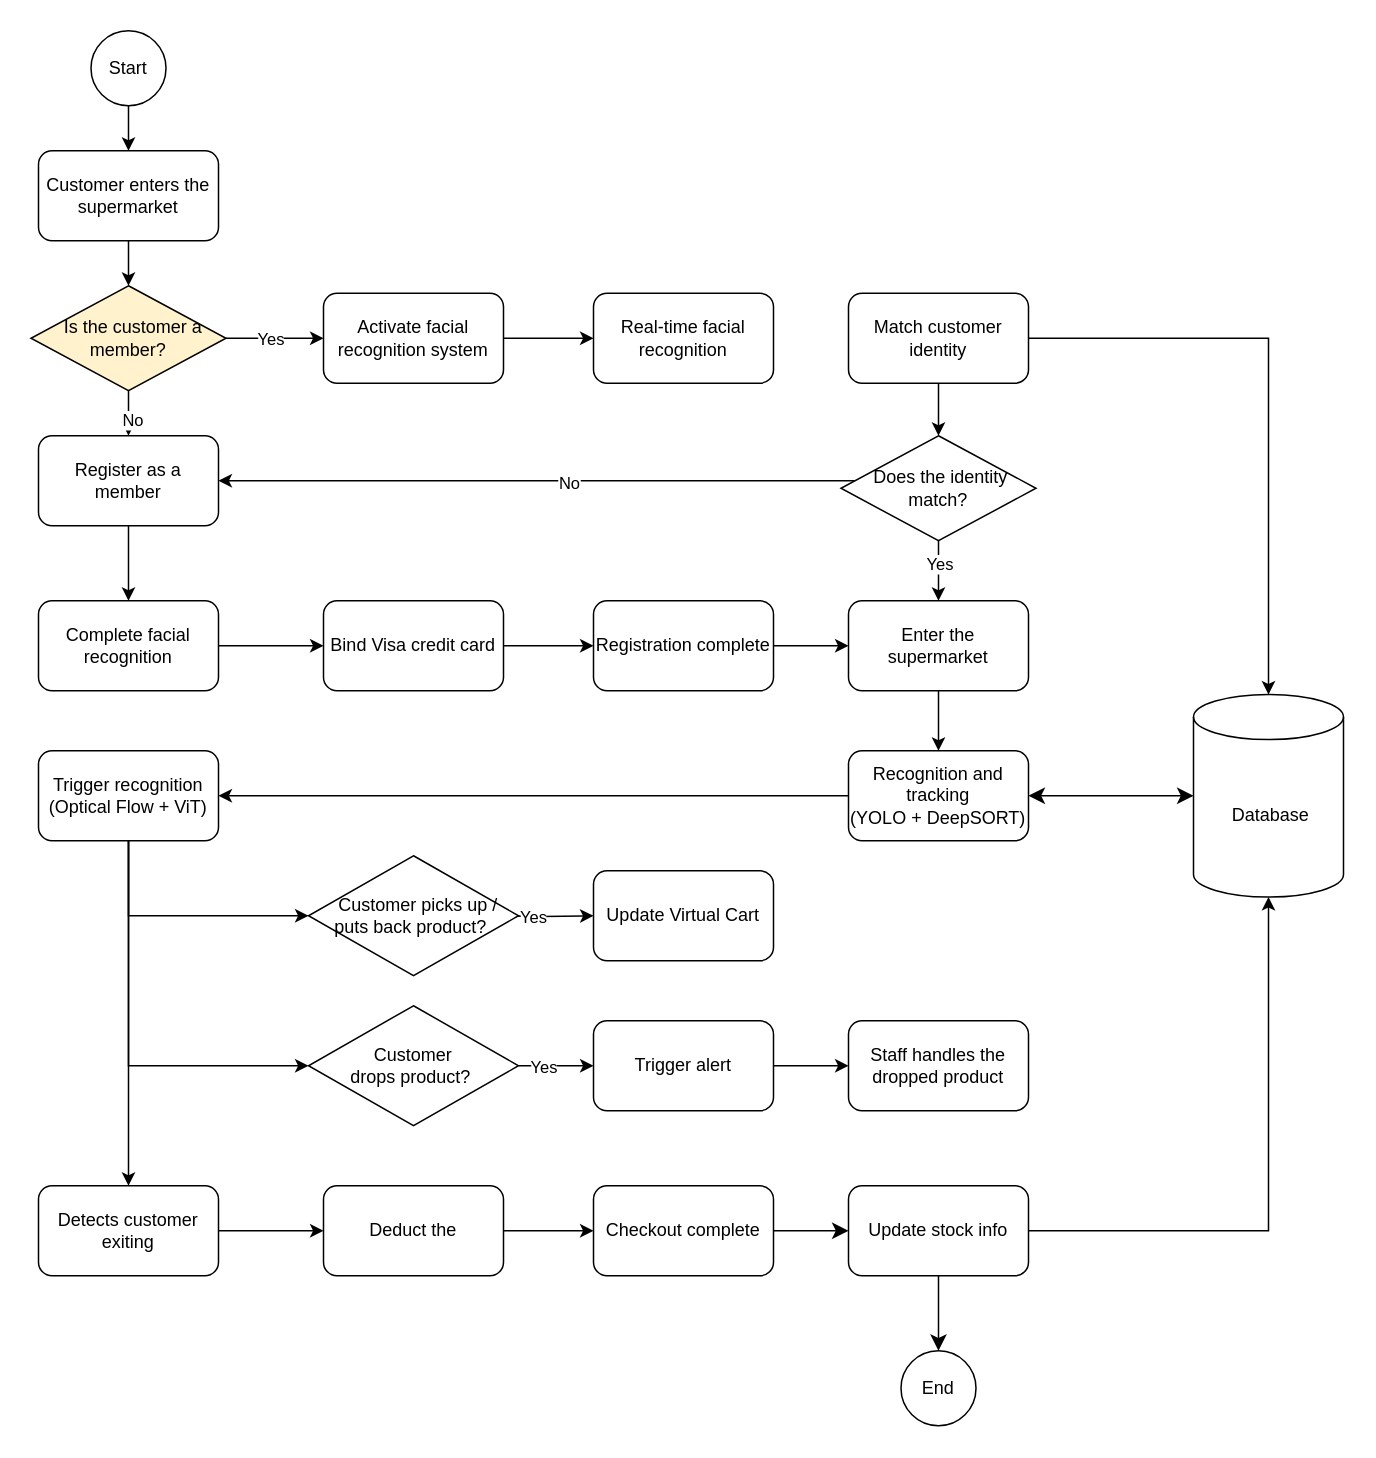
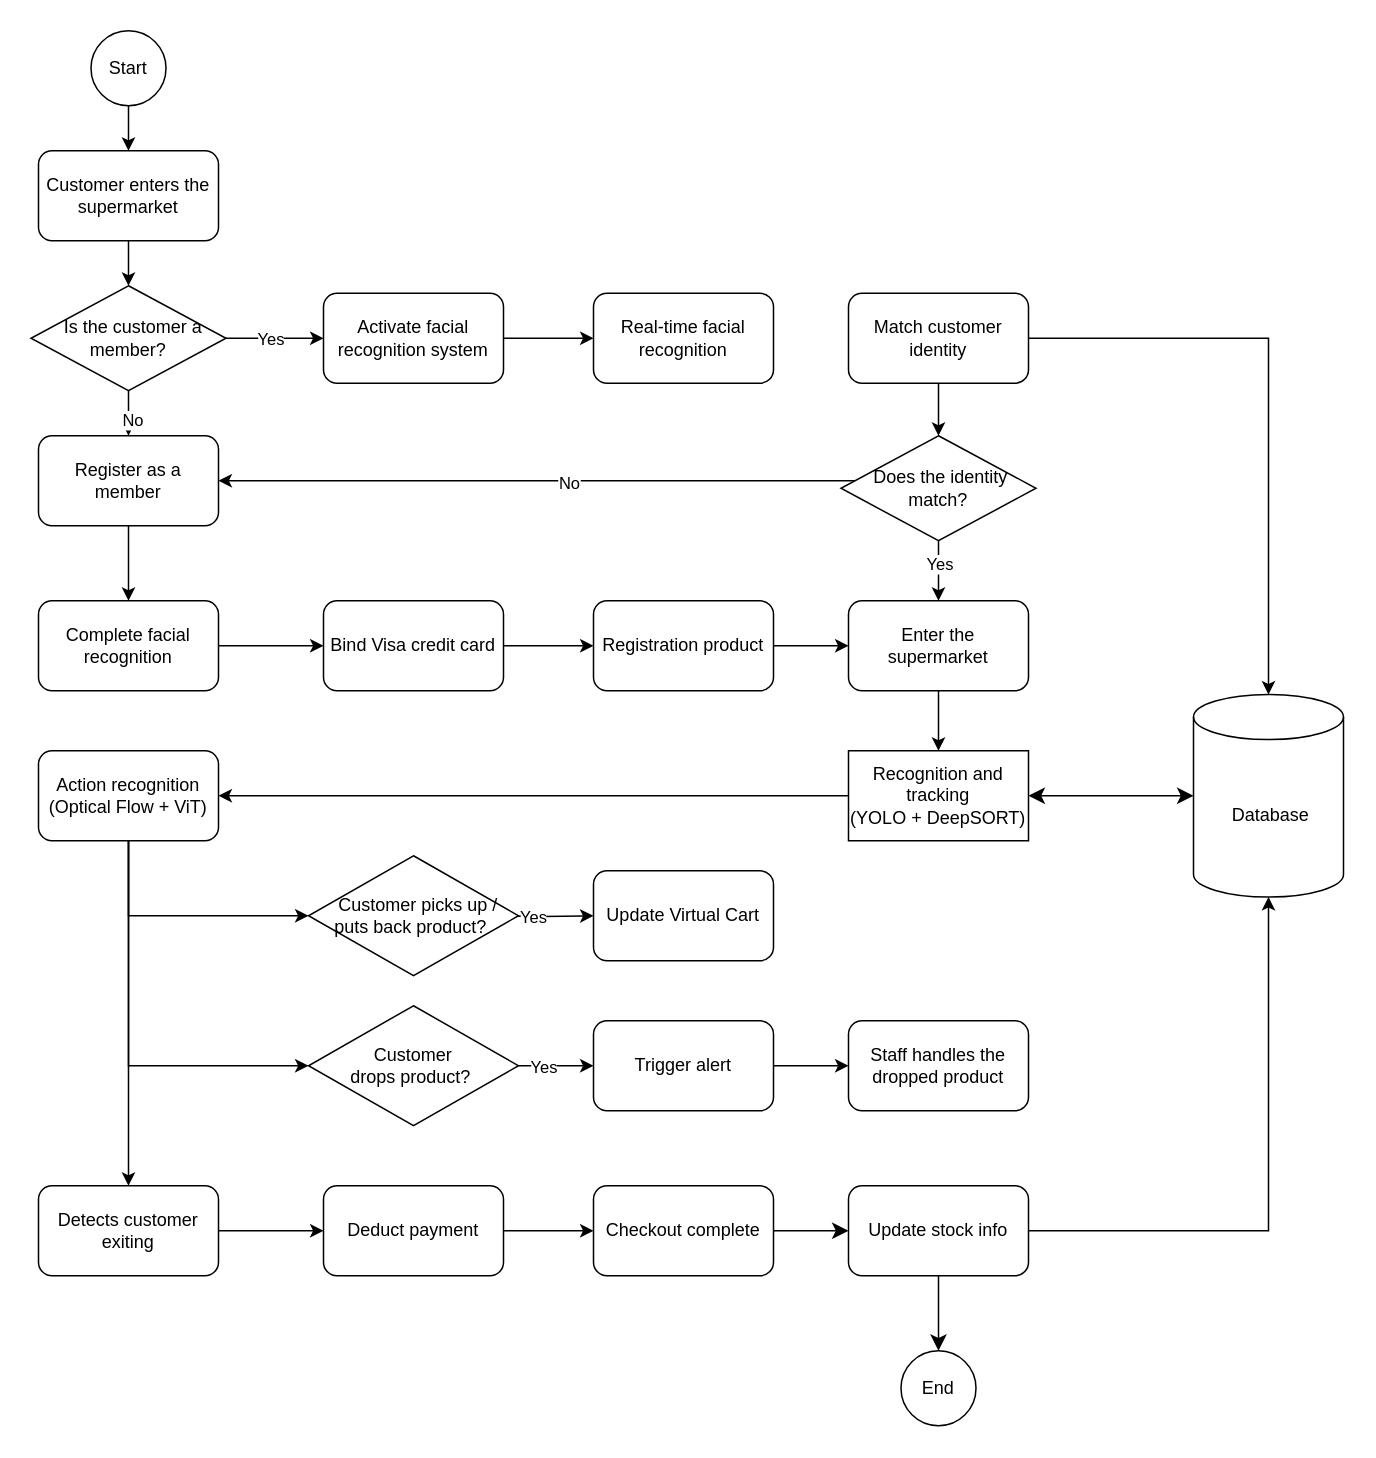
  <mxCell id="0" />
  <mxCell id="1" parent="0" />
  <mxCell id="2" value="&lt;div&gt;&lt;p class=&quot;p1&quot;&gt;Start&lt;/p&gt;&lt;/div&gt;" style="ellipse;whiteSpace=wrap;html=1;aspect=fixed;" parent="1" vertex="1"><mxGeometry x="60" y="20" width="50" height="50" as="geometry" /></mxCell>
  <mxCell id="3" value="" style="edgeStyle=orthogonalEdgeStyle;rounded=0;orthogonalLoop=1;jettySize=auto;html=1;" parent="1" source="4" target="9" edge="1"><mxGeometry relative="1" as="geometry" /></mxCell>
  <mxCell id="4" value="&lt;p class=&quot;p1&quot;&gt;Customer enters the supermarket&lt;/p&gt;" style="rounded=1;whiteSpace=wrap;html=1;" parent="1" vertex="1"><mxGeometry x="25" y="100" width="120" height="60" as="geometry" /></mxCell>
  <mxCell id="5" value="" style="edgeStyle=orthogonalEdgeStyle;rounded=0;orthogonalLoop=1;jettySize=auto;html=1;" parent="1" source="6" target="13" edge="1"><mxGeometry relative="1" as="geometry" /></mxCell>
  <mxCell id="6" value="&lt;p class=&quot;p1&quot;&gt;Activate facial recognition system&lt;/p&gt;" style="rounded=1;whiteSpace=wrap;html=1;" parent="1" vertex="1"><mxGeometry x="215" y="195" width="120" height="60" as="geometry" /></mxCell>
  <mxCell id="7" value="" style="edgeStyle=orthogonalEdgeStyle;rounded=0;orthogonalLoop=1;jettySize=auto;html=1;" parent="1" source="9" target="24" edge="1"><mxGeometry relative="1" as="geometry" /></mxCell>
  <mxCell id="8" value="No" style="edgeLabel;html=1;align=center;verticalAlign=middle;resizable=0;points=[];" parent="7" vertex="1" connectable="0"><mxGeometry x="-0.224" y="2" relative="1" as="geometry"><mxPoint as="offset" /></mxGeometry></mxCell>
- <mxCell id="9" value="&lt;p class=&quot;p1&quot;&gt;&amp;nbsp; Is the customer a member?&lt;/p&gt;" style="rhombus;whiteSpace=wrap;html=1;fillColor=#fff2cc;" parent="1" vertex="1"><mxGeometry x="20" y="190" width="130" height="70" as="geometry" /></mxCell>
+ <mxCell id="9" value="&lt;p class=&quot;p1&quot;&gt;&amp;nbsp; Is the customer a member?&lt;/p&gt;" style="rhombus;whiteSpace=wrap;html=1;" parent="1" vertex="1"><mxGeometry x="20" y="190" width="130" height="70" as="geometry" /></mxCell>
  <mxCell id="10" value="" style="endArrow=classic;html=1;rounded=0;exitX=1;exitY=0.5;exitDx=0;exitDy=0;entryX=0;entryY=0.5;entryDx=0;entryDy=0;" parent="1" source="9" target="6" edge="1"><mxGeometry width="50" height="50" relative="1" as="geometry"><mxPoint x="265" y="230" as="sourcePoint" /><mxPoint x="315" y="180" as="targetPoint" /></mxGeometry></mxCell>
  <mxCell id="11" value="Yes" style="edgeLabel;html=1;align=center;verticalAlign=middle;resizable=0;points=[];" parent="10" vertex="1" connectable="0"><mxGeometry x="-0.093" y="7" relative="1" as="geometry"><mxPoint y="7" as="offset" /></mxGeometry></mxCell>
  <mxCell id="12" value="" style="endArrow=classic;html=1;rounded=0;exitX=0.5;exitY=1;exitDx=0;exitDy=0;" parent="1" source="2" target="4" edge="1"><mxGeometry width="50" height="50" relative="1" as="geometry"><mxPoint x="265" y="230" as="sourcePoint" /><mxPoint x="315" y="180" as="targetPoint" /></mxGeometry></mxCell>
  <mxCell id="13" value="&lt;br&gt;Real-time facial recognition&lt;div&gt;&lt;br/&gt;&lt;/div&gt;" style="whiteSpace=wrap;html=1;rounded=1;" parent="1" vertex="1"><mxGeometry x="395" y="195" width="120" height="60" as="geometry" /></mxCell>
  <mxCell id="14" value="" style="edgeStyle=orthogonalEdgeStyle;rounded=0;orthogonalLoop=1;jettySize=auto;html=1;" parent="1" source="16" target="17" edge="1"><mxGeometry relative="1" as="geometry" /></mxCell>
  <mxCell id="15" value="" style="edgeStyle=orthogonalEdgeStyle;rounded=0;orthogonalLoop=1;jettySize=auto;html=1;" parent="1" source="16" target="22" edge="1"><mxGeometry relative="1" as="geometry" /></mxCell>
  <mxCell id="16" value="&lt;p class=&quot;p1&quot;&gt;Match customer identity&lt;/p&gt;" style="whiteSpace=wrap;html=1;rounded=1;" parent="1" vertex="1"><mxGeometry x="565" y="195" width="120" height="60" as="geometry" /></mxCell>
  <mxCell id="17" value="&amp;nbsp;Database" style="shape=cylinder3;whiteSpace=wrap;html=1;boundedLbl=1;backgroundOutline=1;size=15;" parent="1" vertex="1"><mxGeometry x="795" y="462.5" width="100" height="135" as="geometry" /></mxCell>
  <mxCell id="18" value="" style="edgeStyle=orthogonalEdgeStyle;rounded=0;orthogonalLoop=1;jettySize=auto;html=1;" parent="1" source="22" target="24" edge="1"><mxGeometry relative="1" as="geometry"><Array as="points"><mxPoint x="425" y="320" /><mxPoint x="425" y="320" /></Array></mxGeometry></mxCell>
  <mxCell id="19" value="No" style="edgeLabel;html=1;align=center;verticalAlign=middle;resizable=0;points=[];" parent="18" vertex="1" connectable="0"><mxGeometry x="-0.1" y="1" relative="1" as="geometry"><mxPoint as="offset" /></mxGeometry></mxCell>
  <mxCell id="20" value="" style="edgeStyle=orthogonalEdgeStyle;rounded=0;orthogonalLoop=1;jettySize=auto;html=1;" parent="1" source="22" target="26" edge="1"><mxGeometry relative="1" as="geometry" /></mxCell>
  <mxCell id="21" value="Yes" style="edgeLabel;html=1;align=center;verticalAlign=middle;resizable=0;points=[];" parent="20" vertex="1" connectable="0"><mxGeometry x="-0.247" relative="1" as="geometry"><mxPoint as="offset" /></mxGeometry></mxCell>
  <mxCell id="22" value="&amp;nbsp;Does the identity match?" style="rhombus;whiteSpace=wrap;html=1;" parent="1" vertex="1"><mxGeometry x="560" y="290" width="130" height="70" as="geometry" /></mxCell>
  <mxCell id="23" value="" style="edgeStyle=orthogonalEdgeStyle;rounded=0;orthogonalLoop=1;jettySize=auto;html=1;" parent="1" source="24" target="28" edge="1"><mxGeometry relative="1" as="geometry" /></mxCell>
  <mxCell id="24" value="&lt;p class=&quot;p1&quot;&gt;Register as a member&lt;/p&gt;" style="rounded=1;whiteSpace=wrap;html=1;" parent="1" vertex="1"><mxGeometry x="25" y="290" width="120" height="60" as="geometry" /></mxCell>
  <mxCell id="25" value="" style="edgeStyle=orthogonalEdgeStyle;rounded=0;orthogonalLoop=1;jettySize=auto;html=1;" parent="1" source="26" target="34" edge="1"><mxGeometry relative="1" as="geometry" /></mxCell>
  <mxCell id="26" value="&lt;p class=&quot;p1&quot;&gt;Enter the supermarket&lt;/p&gt;" style="rounded=1;whiteSpace=wrap;html=1;" parent="1" vertex="1"><mxGeometry x="565" y="400" width="120" height="60" as="geometry" /></mxCell>
  <mxCell id="27" value="" style="edgeStyle=orthogonalEdgeStyle;rounded=0;orthogonalLoop=1;jettySize=auto;html=1;" parent="1" source="28" target="30" edge="1"><mxGeometry relative="1" as="geometry" /></mxCell>
  <mxCell id="28" value="&lt;p class=&quot;p1&quot;&gt;Complete facial recognition&lt;/p&gt;" style="whiteSpace=wrap;html=1;rounded=1;" parent="1" vertex="1"><mxGeometry x="25" y="400" width="120" height="60" as="geometry" /></mxCell>
  <mxCell id="29" value="" style="edgeStyle=orthogonalEdgeStyle;rounded=0;orthogonalLoop=1;jettySize=auto;html=1;" parent="1" source="30" target="32" edge="1"><mxGeometry relative="1" as="geometry" /></mxCell>
  <mxCell id="30" value="&lt;p class=&quot;p1&quot;&gt;Bind Visa credit card&lt;/p&gt;" style="whiteSpace=wrap;html=1;rounded=1;" parent="1" vertex="1"><mxGeometry x="215" y="400" width="120" height="60" as="geometry" /></mxCell>
  <mxCell id="31" value="" style="edgeStyle=orthogonalEdgeStyle;rounded=0;orthogonalLoop=1;jettySize=auto;html=1;" parent="1" source="32" target="26" edge="1"><mxGeometry relative="1" as="geometry" /></mxCell>
- <mxCell id="32" value="&lt;p class=&quot;p1&quot;&gt;Registration complete&lt;/p&gt;" style="whiteSpace=wrap;html=1;rounded=1;" parent="1" vertex="1"><mxGeometry x="395" y="400" width="120" height="60" as="geometry" /></mxCell>
+ <mxCell id="32" value="&lt;p class=&quot;p1&quot;&gt;Registration product&lt;/p&gt;" style="whiteSpace=wrap;html=1;rounded=1;" parent="1" vertex="1"><mxGeometry x="395" y="400" width="120" height="60" as="geometry" /></mxCell>
  <mxCell id="33" value="" style="edgeStyle=orthogonalEdgeStyle;rounded=0;orthogonalLoop=1;jettySize=auto;html=1;" parent="1" source="34" target="36" edge="1"><mxGeometry relative="1" as="geometry" /></mxCell>
- <mxCell id="34" value="Recognition and tracking&lt;div&gt;(YOLO + DeepSORT)&lt;/div&gt;" style="whiteSpace=wrap;html=1;rounded=1;" parent="1" vertex="1"><mxGeometry x="565" y="500" width="120" height="60" as="geometry" /></mxCell>
+ <mxCell id="34" value="Recognition and tracking&lt;div&gt;(YOLO + DeepSORT)&lt;/div&gt;" style="whiteSpace=wrap;html=1;rounded=0;" parent="1" vertex="1"><mxGeometry x="565" y="500" width="120" height="60" as="geometry" /></mxCell>
  <mxCell id="35" value="" style="edgeStyle=orthogonalEdgeStyle;rounded=0;orthogonalLoop=1;jettySize=auto;html=1;" parent="1" source="36" target="47" edge="1"><mxGeometry relative="1" as="geometry" /></mxCell>
- <mxCell id="36" value="Trigger recognition&lt;div&gt;(&lt;span style=&quot;background-color: transparent; color: light-dark(rgb(0, 0, 0), rgb(255, 255, 255));&quot;&gt;Optical Flow + ViT)&lt;/span&gt;&lt;/div&gt;" style="whiteSpace=wrap;html=1;rounded=1;" parent="1" vertex="1"><mxGeometry x="25" y="500" width="120" height="60" as="geometry" /></mxCell>
+ <mxCell id="36" value="Action recognition&lt;div&gt;(&lt;span style=&quot;background-color: transparent; color: light-dark(rgb(0, 0, 0), rgb(255, 255, 255));&quot;&gt;Optical Flow + ViT)&lt;/span&gt;&lt;/div&gt;" style="whiteSpace=wrap;html=1;rounded=1;" parent="1" vertex="1"><mxGeometry x="25" y="500" width="120" height="60" as="geometry" /></mxCell>
  <mxCell id="37" value="" style="edgeStyle=orthogonalEdgeStyle;rounded=0;orthogonalLoop=1;jettySize=auto;html=1;" parent="1" target="40" edge="1"><mxGeometry relative="1" as="geometry"><mxPoint x="325" y="610" as="sourcePoint" /></mxGeometry></mxCell>
  <mxCell id="38" value="Yes" style="edgeLabel;html=1;align=center;verticalAlign=middle;resizable=0;points=[];" parent="37" vertex="1" connectable="0"><mxGeometry x="-0.263" y="-3" relative="1" as="geometry"><mxPoint x="4" y="-3" as="offset" /></mxGeometry></mxCell>
  <mxCell id="39" value="" style="endArrow=classic;html=1;rounded=0;exitX=0.75;exitY=1;exitDx=0;exitDy=0;entryX=0;entryY=0.5;entryDx=0;entryDy=0;" parent="1" target="48" edge="1"><mxGeometry width="50" height="50" relative="1" as="geometry"><mxPoint x="85" y="560" as="sourcePoint" /><mxPoint x="175" y="610" as="targetPoint" /><Array as="points"><mxPoint x="85" y="590" /><mxPoint x="85" y="610" /></Array></mxGeometry></mxCell>
  <mxCell id="40" value="Update&amp;nbsp;&lt;span style=&quot;background-color: transparent; color: light-dark(rgb(0, 0, 0), rgb(255, 255, 255));&quot;&gt;Virtual Cart&lt;/span&gt;" style="whiteSpace=wrap;html=1;rounded=1;" parent="1" vertex="1"><mxGeometry x="395" y="580" width="120" height="60" as="geometry" /></mxCell>
  <mxCell id="41" value="" style="edgeStyle=orthogonalEdgeStyle;rounded=0;orthogonalLoop=1;jettySize=auto;html=1;exitX=1;exitY=0.5;exitDx=0;exitDy=0;entryX=0;entryY=0.5;entryDx=0;entryDy=0;" parent="1" target="44" edge="1" source="49"><mxGeometry relative="1" as="geometry"><mxPoint x="325" y="790" as="sourcePoint" /><Array as="points"><mxPoint x="365" y="710" /><mxPoint x="365" y="710" /></Array></mxGeometry></mxCell>
  <mxCell id="42" value="Yes" style="edgeLabel;html=1;align=center;verticalAlign=middle;resizable=0;points=[];" parent="41" vertex="1" connectable="0"><mxGeometry x="-0.078" y="1" relative="1" as="geometry"><mxPoint x="-7" y="1" as="offset" /></mxGeometry></mxCell>
  <mxCell id="43" value="" style="edgeStyle=orthogonalEdgeStyle;rounded=0;orthogonalLoop=1;jettySize=auto;html=1;" parent="1" source="44" target="45" edge="1"><mxGeometry relative="1" as="geometry" /></mxCell>
  <mxCell id="44" value="&lt;p class=&quot;p1&quot;&gt;Trigger alert&lt;/p&gt;" style="whiteSpace=wrap;html=1;rounded=1;" parent="1" vertex="1"><mxGeometry x="395" y="680" width="120" height="60" as="geometry" /></mxCell>
  <mxCell id="45" value="&lt;p class=&quot;p1&quot;&gt;Staff handles the dropped product&lt;/p&gt;" style="whiteSpace=wrap;html=1;rounded=1;" parent="1" vertex="1"><mxGeometry x="565" y="680" width="120" height="60" as="geometry" /></mxCell>
  <mxCell id="46" value="" style="edgeStyle=orthogonalEdgeStyle;rounded=0;orthogonalLoop=1;jettySize=auto;html=1;" parent="1" source="47" target="51" edge="1"><mxGeometry relative="1" as="geometry" /></mxCell>
  <mxCell id="47" value="&lt;p class=&quot;p1&quot;&gt;D&lt;span style=&quot;background-color: transparent; color: light-dark(rgb(0, 0, 0), rgb(255, 255, 255));&quot;&gt;etects customer exiting&lt;/span&gt;&lt;/p&gt;" style="whiteSpace=wrap;html=1;rounded=1;" parent="1" vertex="1"><mxGeometry x="25" y="790" width="120" height="60" as="geometry" /></mxCell>
  <mxCell id="48" value="&lt;p class=&quot;p1&quot;&gt;&amp;nbsp; Customer picks up / puts back&amp;nbsp;&lt;span style=&quot;background-color: transparent; color: light-dark(rgb(0, 0, 0), rgb(255, 255, 255));&quot;&gt;product?&lt;/span&gt;&lt;span style=&quot;background-color: transparent; color: light-dark(rgb(0, 0, 0), rgb(255, 255, 255));&quot; class=&quot;Apple-converted-space&quot;&gt;&amp;nbsp;&lt;/span&gt;&lt;/p&gt;" style="rhombus;whiteSpace=wrap;html=1;" parent="1" vertex="1"><mxGeometry x="205" y="570" width="140" height="80" as="geometry" /></mxCell>
  <mxCell id="49" value="Customer drops&amp;nbsp;&lt;span style=&quot;color: light-dark(rgb(0, 0, 0), rgb(255, 255, 255)); background-color: transparent;&quot;&gt;product?&lt;/span&gt;&lt;span style=&quot;color: light-dark(rgb(0, 0, 0), rgb(255, 255, 255)); background-color: transparent;&quot; class=&quot;Apple-converted-space&quot;&gt;&amp;nbsp;&lt;/span&gt;" style="rhombus;whiteSpace=wrap;html=1;" parent="1" vertex="1"><mxGeometry x="205" y="670" width="140" height="80" as="geometry" /></mxCell>
  <mxCell id="50" value="" style="edgeStyle=orthogonalEdgeStyle;rounded=0;orthogonalLoop=1;jettySize=auto;html=1;" parent="1" source="51" target="53" edge="1"><mxGeometry relative="1" as="geometry" /></mxCell>
- <mxCell id="51" value="&lt;p class=&quot;p1&quot;&gt;Deduct the&lt;/p&gt;" style="whiteSpace=wrap;html=1;rounded=1;" parent="1" vertex="1"><mxGeometry x="215" y="790" width="120" height="60" as="geometry" /></mxCell>
+ <mxCell id="51" value="&lt;p class=&quot;p1&quot;&gt;Deduct payment&lt;/p&gt;" style="whiteSpace=wrap;html=1;rounded=1;" parent="1" vertex="1"><mxGeometry x="215" y="790" width="120" height="60" as="geometry" /></mxCell>
  <mxCell id="52" value="" style="edgeStyle=none;curved=1;rounded=0;orthogonalLoop=1;jettySize=auto;html=1;fontSize=12;startSize=8;endSize=8;" edge="1" parent="1" source="53" target="57"><mxGeometry relative="1" as="geometry" /></mxCell>
  <mxCell id="53" value="&lt;p class=&quot;p1&quot;&gt;Checkout complete&lt;/p&gt;" style="whiteSpace=wrap;html=1;rounded=1;" parent="1" vertex="1"><mxGeometry x="395" y="790" width="120" height="60" as="geometry" /></mxCell>
  <mxCell id="54" value="&lt;div&gt;&lt;p class=&quot;p1&quot;&gt;End&lt;/p&gt;&lt;/div&gt;" style="ellipse;whiteSpace=wrap;html=1;aspect=fixed;" parent="1" vertex="1"><mxGeometry x="600" y="900" width="50" height="50" as="geometry" /></mxCell>
  <mxCell id="55" value="" style="endArrow=classic;startArrow=classic;html=1;rounded=0;fontSize=12;startSize=8;endSize=8;curved=1;entryX=1;entryY=0.5;entryDx=0;entryDy=0;exitX=0;exitY=0.5;exitDx=0;exitDy=0;exitPerimeter=0;" edge="1" parent="1" source="17" target="34"><mxGeometry width="50" height="50" relative="1" as="geometry"><mxPoint x="785" y="590" as="sourcePoint" /><mxPoint x="835" y="540" as="targetPoint" /><Array as="points" /></mxGeometry></mxCell>
  <mxCell id="56" value="" style="edgeStyle=none;curved=1;rounded=0;orthogonalLoop=1;jettySize=auto;html=1;fontSize=12;startSize=8;endSize=8;" edge="1" parent="1" source="57" target="54"><mxGeometry relative="1" as="geometry" /></mxCell>
  <mxCell id="57" value="Update stock info" style="whiteSpace=wrap;html=1;rounded=1;" vertex="1" parent="1"><mxGeometry x="565" y="790" width="120" height="60" as="geometry" /></mxCell>
  <mxCell id="58" value="" style="edgeStyle=orthogonalEdgeStyle;rounded=0;orthogonalLoop=1;jettySize=auto;html=1;entryX=0.5;entryY=1;entryDx=0;entryDy=0;entryPerimeter=0;exitX=1;exitY=0.5;exitDx=0;exitDy=0;" edge="1" parent="1" source="57" target="17"><mxGeometry relative="1" as="geometry"><mxPoint x="695" y="910" as="sourcePoint" /><mxPoint x="865" y="1158" as="targetPoint" /></mxGeometry></mxCell>
  <mxCell id="59" value="" style="endArrow=classic;html=1;rounded=0;exitX=0.5;exitY=1;exitDx=0;exitDy=0;entryX=0;entryY=0.5;entryDx=0;entryDy=0;" edge="1" parent="1" source="36" target="49"><mxGeometry width="50" height="50" relative="1" as="geometry"><mxPoint x="85" y="670" as="sourcePoint" /><mxPoint x="185" y="720" as="targetPoint" /><Array as="points"><mxPoint x="85" y="710" /></Array></mxGeometry></mxCell>
